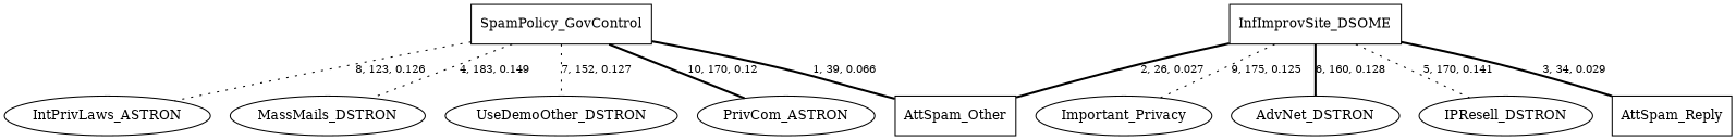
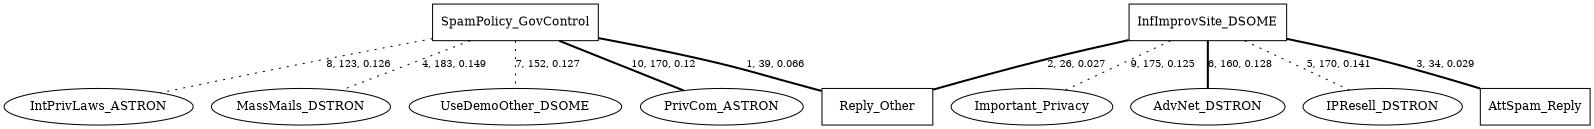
  graph {
    node [fontsize=12]
    edge [fontsize=10 style=dotted]
    n1 [label=IntPrivLaws_ASTRON]
    n2 [label=MassMails_DSTRON]
    n3 [label=SpamPolicy_GovControl shape=box]
-   n4 [label=UseDemoOther_DSTRON]
+   n4 [label=UseDemoOther_DSOME]
    n5 [label=PrivCom_ASTRON]
-   n6 [label=AttSpam_Other shape=box]
+   n6 [label=Reply_Other shape=box]
    n7 [label=Important_Privacy]
    n8 [label=InfImprovSite_DSOME shape=box]
    n9 [label=AdvNet_DSTRON]
    n10 [label=IPResell_DSTRON]
    n11 [label=AttSpam_Reply shape=box]
    n3 -- n1 [label="8, 123, 0.126"]
    n3 -- n2 [label="4, 183, 0.149"]
    n3 -- n4 [label="7, 152, 0.127"]
    n3 -- n5 [label="10, 170, 0.12" style=bold]
    n3 -- n6 [label="1, 39, 0.066" style=bold]
    n8 -- n6 [label="2, 26, 0.027" style=bold]
    n8 -- n7 [label="9, 175, 0.125"]
    n8 -- n9 [label="6, 160, 0.128" style=bold]
    n8 -- n10 [label="5, 170, 0.141"]
    n8 -- n11 [label="3, 34, 0.029" style=bold]
  }
